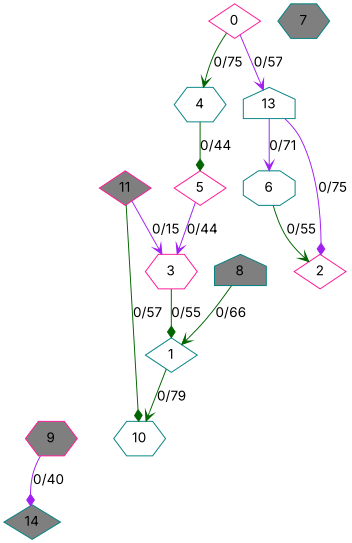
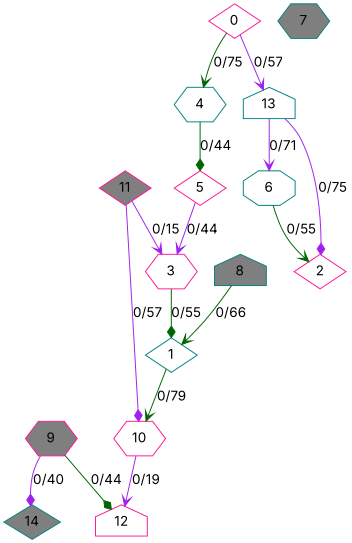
  digraph {
    fontname=Inter
    node [color=deeppink fillcolor=grey100 fontname=Inter shape=diamond style=filled]
    edge [arrowhead=vee color=purple fontname=Inter]
    4 [color=teal shape=hexagon]
    0
    13 [color=teal shape=house]
    5
    2
    6 [color=teal shape=octagon]
    3 [shape=hexagon]
    1 [color=teal]
-   10 [color=teal shape=hexagon]
+   10 [shape=hexagon]
+   12 [shape=house]
    7 [color=teal fillcolor=grey50 shape=hexagon]
    8 [color=teal fillcolor=grey50 shape=house]
    9 [fillcolor=grey50 shape=hexagon]
    14 [color=teal fillcolor=grey50]
    11 [fillcolor=grey50]
    4 -> 5 [arrowhead=diamond color=darkgreen label="0/44"]
    0 -> 4 [color=darkgreen label="0/75"]
    0 -> 13 [label="0/57"]
    13 -> 2 [arrowhead=diamond label="0/75"]
    13 -> 6 [label="0/71"]
    5 -> 3 [label="0/44"]
    6 -> 2 [color=darkgreen label="0/55"]
    3 -> 1 [arrowhead=diamond color=darkgreen label="0/55"]
    1 -> 10 [color=darkgreen label="0/79"]
+   10 -> 12 [label="0/19"]
    8 -> 1 [color=darkgreen label="0/66"]
+   9 -> 12 [arrowhead=diamond color=darkgreen label="0/44"]
    9 -> 14 [arrowhead=diamond label="0/40"]
    11 -> 3 [label="0/15"]
-   11 -> 10 [arrowhead=diamond color=darkgreen label="0/57"]
+   11 -> 10 [arrowhead=diamond label="0/57"]
  }
